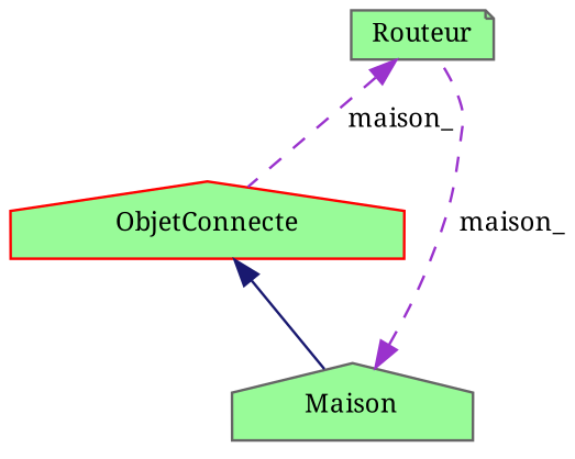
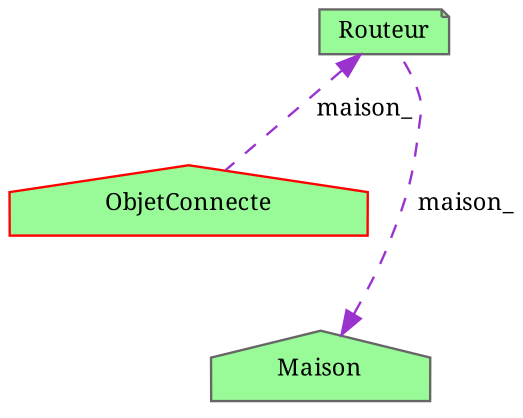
  digraph {
    fontname="Noto Serif"
    node [color=gray40 fillcolor=palegreen fontname="Noto Serif" fontsize=10 shape=house style=filled]
    edge [color=darkorchid3 dir=back fontname="Noto Serif" fontsize=10 labelfontname=Helvetica labelfontsize=10 style=dashed]
    n1 [fontcolor=black height=0.2 label=Routeur shape=note width=0.4]
    n2 [color=red height=0.2 label=ObjetConnecte width=0.4]
    n3 [height=0.2 label=Maison width=0.4]
    n1 -> n2 [label=" maison_"]
-   n2 -> n3 [color=midnightblue style=solid]
    n3 -> n1 [label=" maison_"]
  }
